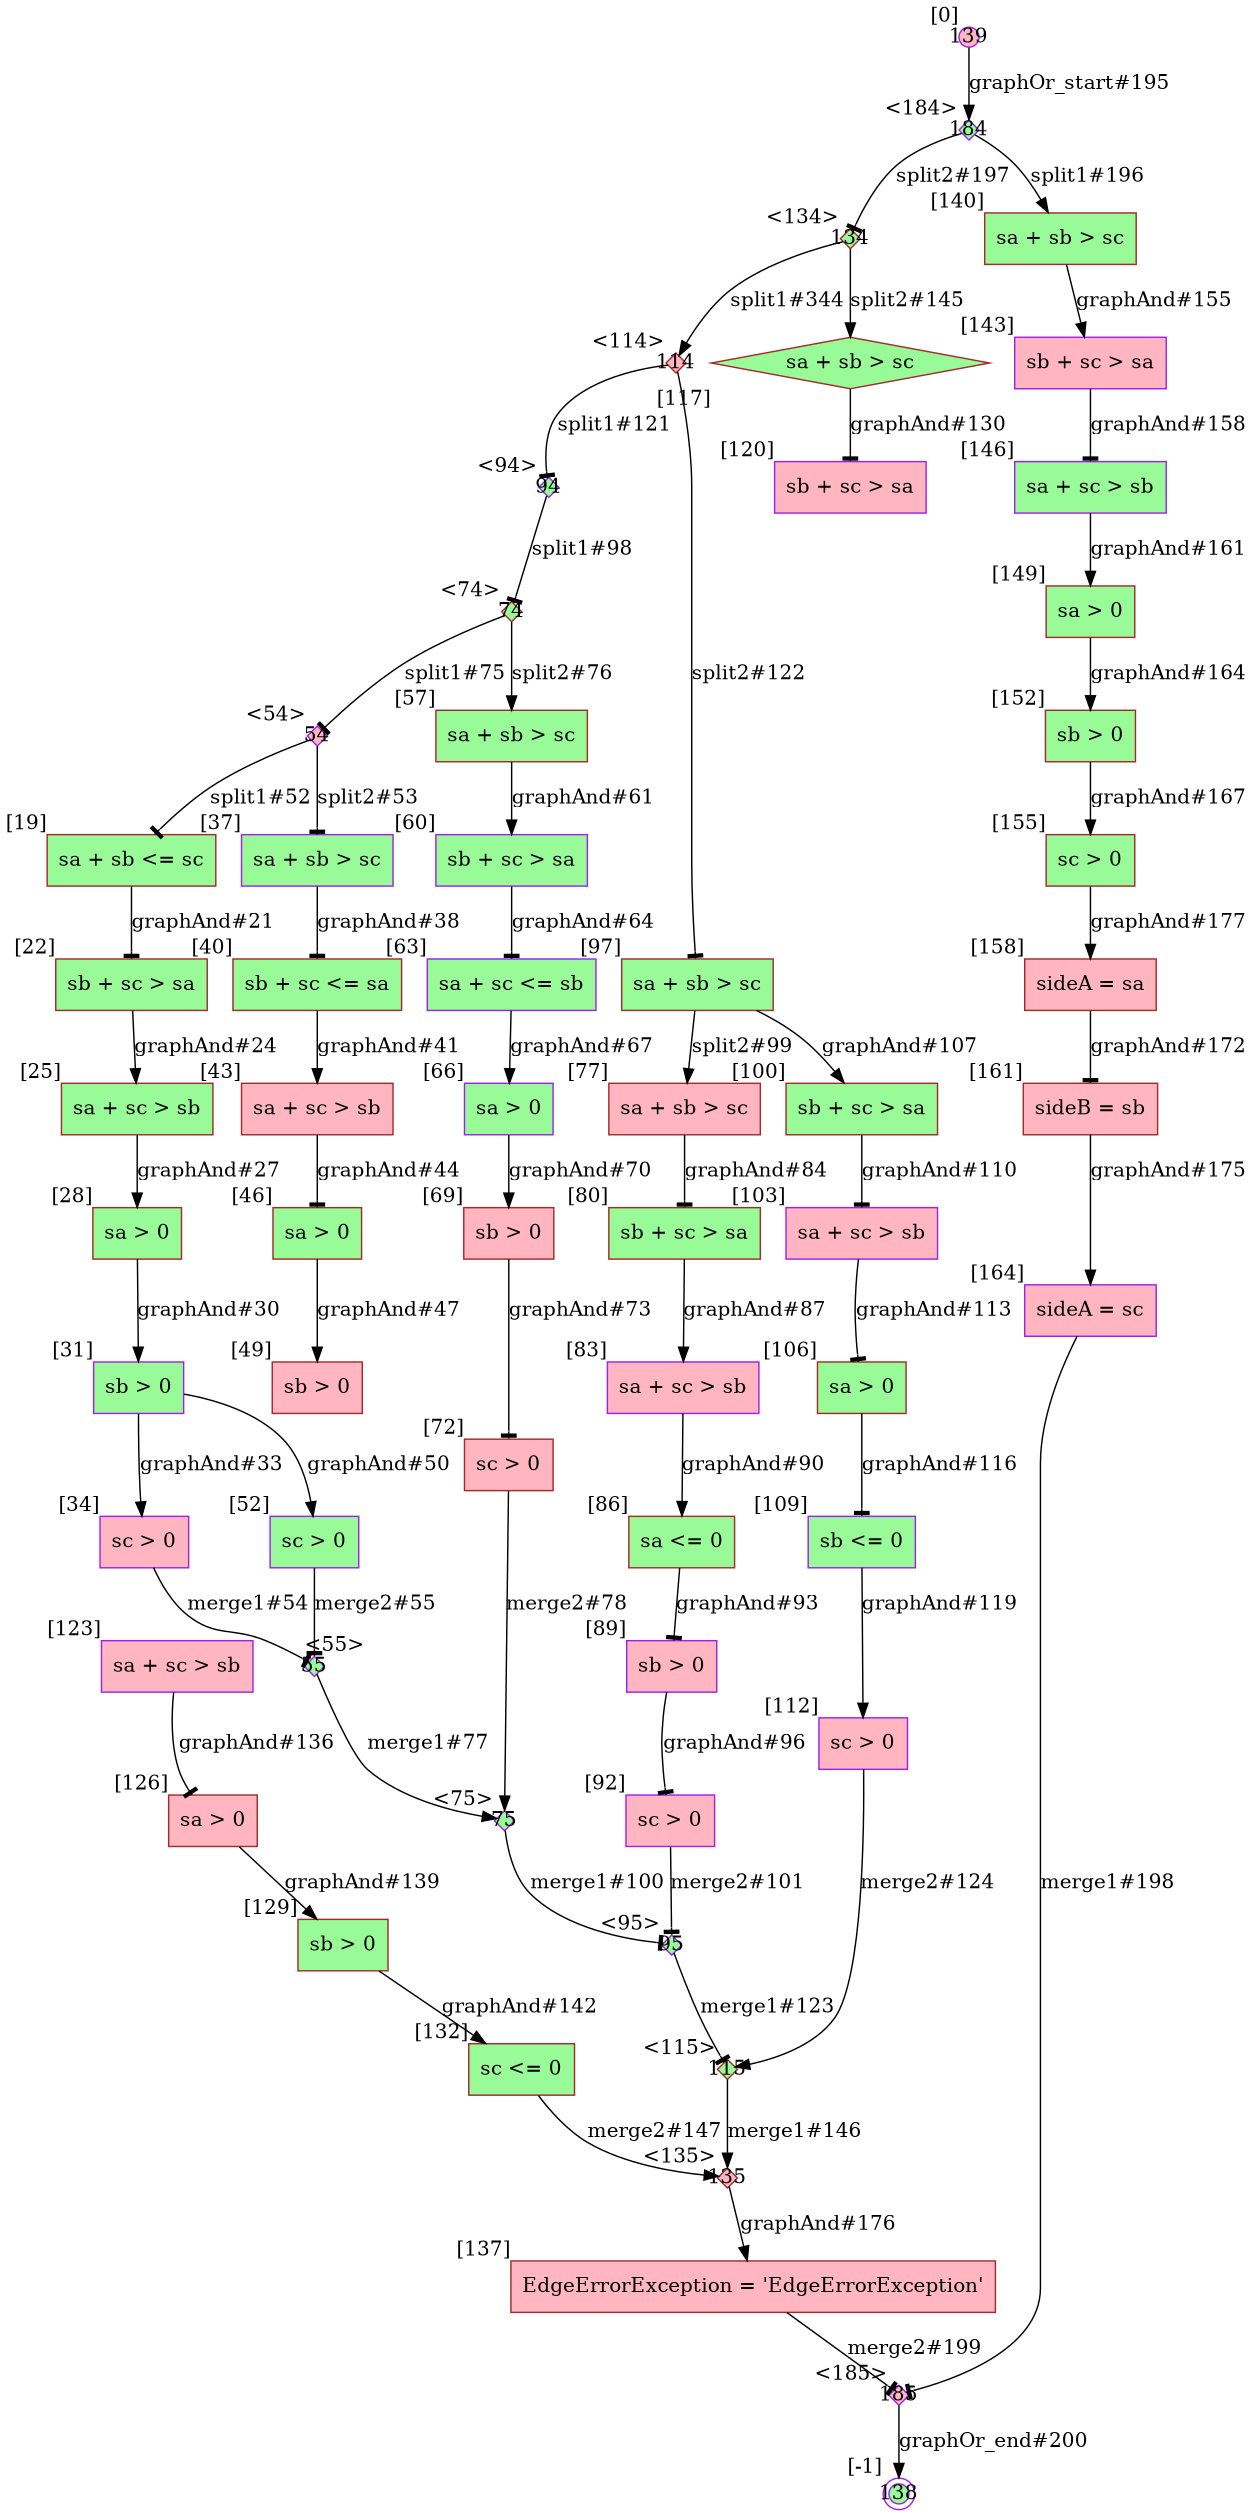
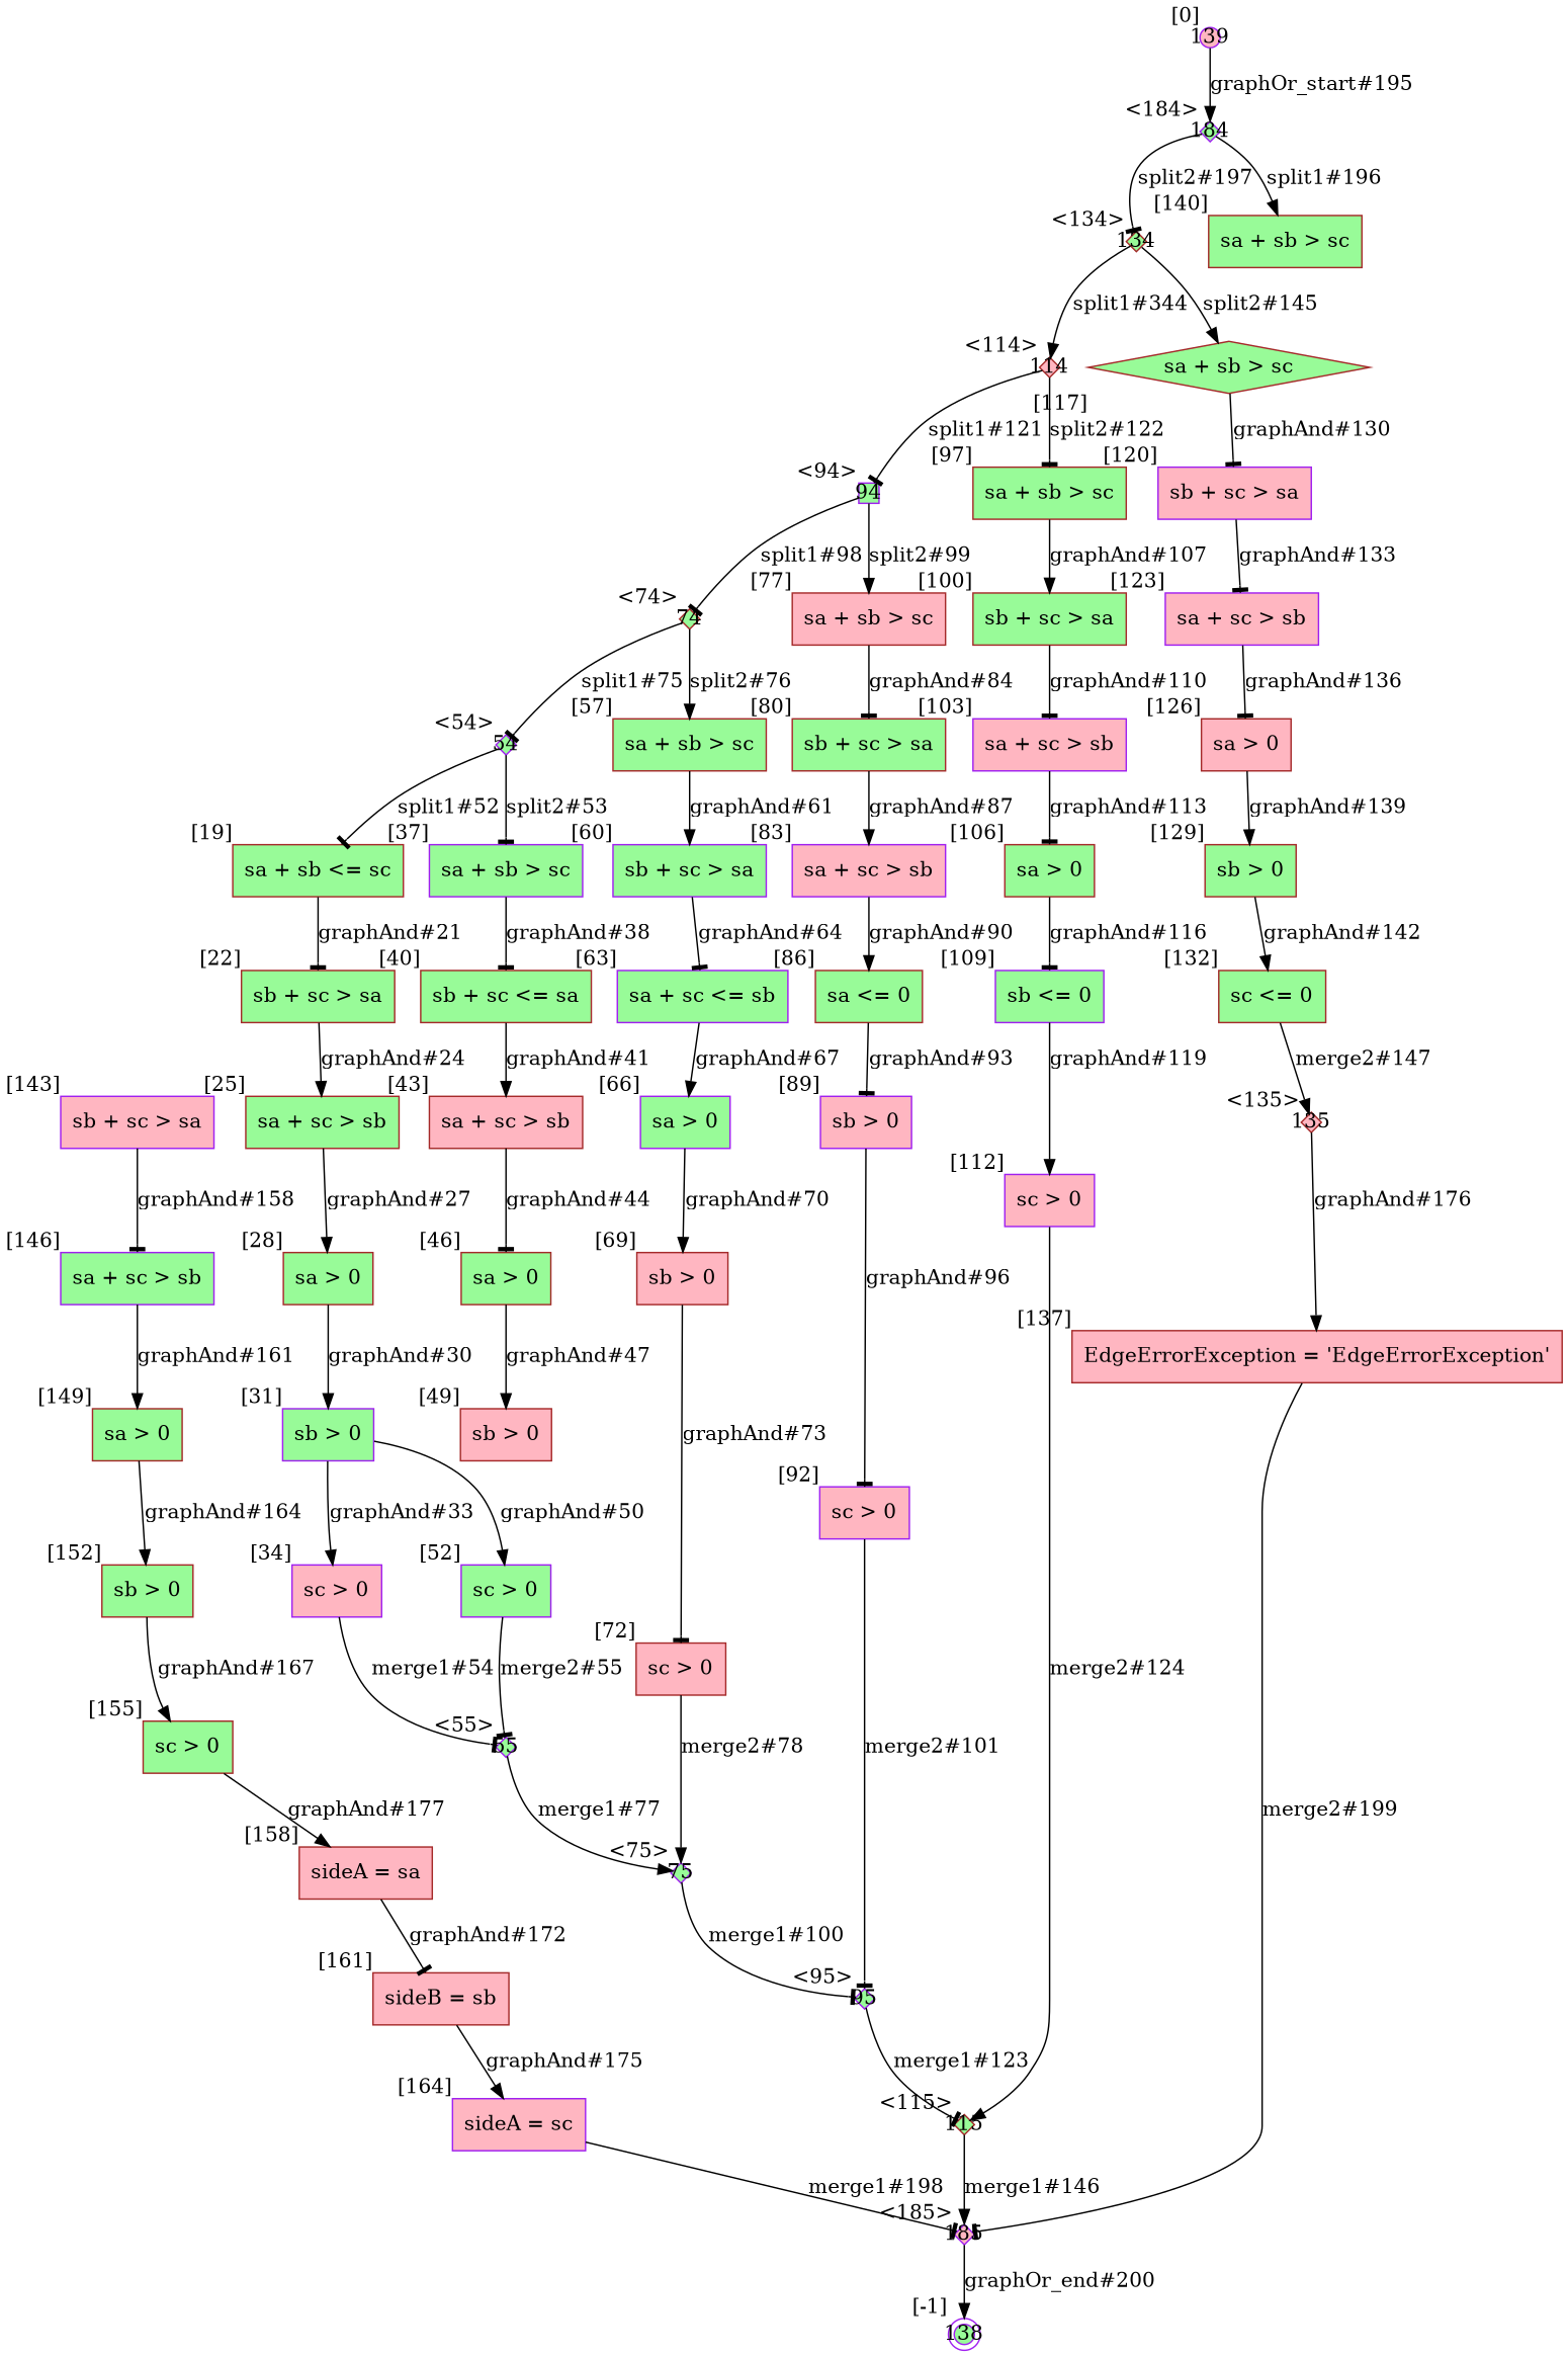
  digraph {
    node [color=brown fillcolor=palegreen shape=box style=filled]
    edge [arrowhead=normal]
    n1 [label="sb > 0" xlabel="[129]"]
    n2 [label="sc <= 0" xlabel="[132]"]
    135 [fillcolor=lightpink fixedsize=true height=.2 shape=diamond width=.2 xlabel="<135>"]
    n4 [fillcolor=lightpink label="EdgeErrorException = 'EdgeErrorException'" xlabel="[137]"]
    134 [fixedsize=true height=.2 shape=diamond width=.2 xlabel="<134>"]
    114 [fillcolor=lightpink fixedsize=true height=.2 shape=diamond width=.2 xlabel="<114>"]
    n7 [label="sa + sb > sc" shape=diamond xlabel="[117]"]
-   94 [color=purple fixedsize=true height=.2 shape=diamond width=.2 xlabel="<94>"]
+   94 [color=purple fixedsize=true height=.2 width=.2 xlabel="<94>"]
    n9 [label="sa + sb > sc" xlabel="[97]"]
    n10 [color=purple fillcolor=lightpink label="sb + sc > sa" xlabel="[120]"]
    185 [color=purple fillcolor=lightpink fixedsize=true height=.2 shape=diamond width=.2 xlabel="<185>"]
    138 [color=purple fixedsize=true height=.2 shape=doublecircle width=.2 xlabel="[-1]"]
    139 [color=purple fillcolor=lightpink fixedsize=true height=.2 shape=circle width=.2 xlabel="[0]"]
    184 [color=purple fixedsize=true height=.2 shape=diamond width=.2 xlabel="<184>"]
    n15 [label="sa + sb > sc" xlabel="[140]"]
    n16 [color=purple fillcolor=lightpink label="sb + sc > sa" xlabel="[143]"]
    n17 [color=purple label="sa + sc > sb" xlabel="[146]"]
    n18 [label="sa > 0" xlabel="[149]"]
    n19 [label="sb > 0" xlabel="[152]"]
    n20 [label="sa + sb <= sc" xlabel="[19]"]
    n21 [label="sb + sc > sa" xlabel="[22]"]
    n22 [label="sa + sc > sb" xlabel="[25]"]
    n23 [label="sc > 0" xlabel="[155]"]
    n24 [label="sa > 0" xlabel="[28]"]
    n25 [fillcolor=lightpink label="sideA = sa" xlabel="[158]"]
    n26 [color=purple label="sb > 0" xlabel="[31]"]
    n27 [fillcolor=lightpink label="sideB = sb" xlabel="[161]"]
    n28 [color=purple fillcolor=lightpink label="sc > 0" xlabel="[34]"]
    n29 [color=purple label="sc > 0" xlabel="[52]"]
    n30 [color=purple fillcolor=lightpink label="sideA = sc" xlabel="[164]"]
    55 [color=purple fixedsize=true height=.2 shape=diamond width=.2 xlabel="<55>"]
    75 [color=purple fixedsize=true height=.2 shape=diamond width=.2 xlabel="<75>"]
    n33 [color=purple label="sa + sb > sc" xlabel="[37]"]
    n34 [label="sb + sc <= sa" xlabel="[40]"]
    n35 [fillcolor=lightpink label="sa + sc > sb" xlabel="[43]"]
    n36 [label="sa > 0" xlabel="[46]"]
    n37 [fillcolor=lightpink label="sb > 0" xlabel="[49]"]
-   54 [color=purple fillcolor=lightpink fixedsize=true height=.2 shape=diamond width=.2 xlabel="<54>"]
+   54 [color=purple fixedsize=true height=.2 shape=diamond width=.2 xlabel="<54>"]
    95 [color=purple fixedsize=true height=.2 shape=diamond width=.2 xlabel="<95>"]
    n40 [label="sa + sb > sc" xlabel="[57]"]
    n41 [color=purple label="sb + sc > sa" xlabel="[60]"]
    n42 [color=purple label="sa + sc <= sb" xlabel="[63]"]
    n43 [color=purple label="sa > 0" xlabel="[66]"]
    n44 [fillcolor=lightpink label="sb > 0" xlabel="[69]"]
    n45 [fillcolor=lightpink label="sc > 0" xlabel="[72]"]
    74 [fixedsize=true height=.2 shape=diamond width=.2 xlabel="<74>"]
    115 [fixedsize=true height=.2 shape=diamond width=.2 xlabel="<115>"]
    n48 [fillcolor=lightpink label="sa + sb > sc" xlabel="[77]"]
    n49 [label="sb + sc > sa" xlabel="[80]"]
    n50 [color=purple fillcolor=lightpink label="sa + sc > sb" xlabel="[83]"]
    n51 [label="sa <= 0" xlabel="[86]"]
    n52 [color=purple fillcolor=lightpink label="sb > 0" xlabel="[89]"]
    n53 [color=purple fillcolor=lightpink label="sc > 0" xlabel="[92]"]
    n54 [label="sb + sc > sa" xlabel="[100]"]
    n55 [color=purple fillcolor=lightpink label="sa + sc > sb" xlabel="[103]"]
    n56 [label="sa > 0" xlabel="[106]"]
    n57 [color=purple label="sb <= 0" xlabel="[109]"]
    n58 [color=purple fillcolor=lightpink label="sc > 0" xlabel="[112]"]
    n59 [color=purple fillcolor=lightpink label="sa + sc > sb" xlabel="[123]"]
    n60 [fillcolor=lightpink label="sa > 0" xlabel="[126]"]
    n1 -> n2 [label="graphAnd#142"]
    n2 -> 135 [label="merge2#147"]
    135 -> n4 [label="graphAnd#176"]
    n4 -> 185 [arrowhead=tee label="merge2#199"]
    134 -> 114 [label="split1#344"]
    134 -> n7 [label="split2#145"]
    114 -> 94 [arrowhead=tee label="split1#121"]
    114 -> n9 [arrowhead=tee label="split2#122"]
    n7 -> n10 [arrowhead=tee label="graphAnd#130"]
    94 -> 74 [arrowhead=tee label="split1#98"]
-   n9 -> n48 [label="split2#99"]
+   94 -> n48 [label="split2#99"]
    n9 -> n54 [label="graphAnd#107"]
+   n10 -> n59 [arrowhead=tee label="graphAnd#133"]
    185 -> 138 [label="graphOr_end#200"]
    139 -> 184 [label="graphOr_start#195"]
    184 -> 134 [arrowhead=tee label="split2#197"]
    184 -> n15 [label="split1#196"]
-   n15 -> n16 [label="graphAnd#155"]
    n16 -> n17 [arrowhead=tee label="graphAnd#158"]
    n17 -> n18 [label="graphAnd#161"]
    n18 -> n19 [label="graphAnd#164"]
    n19 -> n23 [label="graphAnd#167"]
    n20 -> n21 [arrowhead=tee label="graphAnd#21"]
    n21 -> n22 [label="graphAnd#24"]
    n22 -> n24 [label="graphAnd#27"]
    n23 -> n25 [label="graphAnd#177"]
    n24 -> n26 [label="graphAnd#30"]
    n25 -> n27 [arrowhead=tee label="graphAnd#172"]
    n26 -> n28 [label="graphAnd#33"]
    n26 -> n29 [label="graphAnd#50"]
    n27 -> n30 [label="graphAnd#175"]
    n28 -> 55 [arrowhead=tee label="merge1#54"]
    n29 -> 55 [arrowhead=tee label="merge2#55"]
    n30 -> 185 [arrowhead=tee label="merge1#198"]
    55 -> 75 [label="merge1#77"]
    75 -> 95 [arrowhead=tee label="merge1#100"]
    n33 -> n34 [arrowhead=tee label="graphAnd#38"]
    n34 -> n35 [label="graphAnd#41"]
    n35 -> n36 [arrowhead=tee label="graphAnd#44"]
    n36 -> n37 [label="graphAnd#47"]
    54 -> n20 [arrowhead=tee label="split1#52"]
    54 -> n33 [arrowhead=tee label="split2#53"]
    95 -> 115 [arrowhead=tee label="merge1#123"]
    n40 -> n41 [label="graphAnd#61"]
    n41 -> n42 [arrowhead=tee label="graphAnd#64"]
    n42 -> n43 [label="graphAnd#67"]
    n43 -> n44 [label="graphAnd#70"]
    n44 -> n45 [arrowhead=tee label="graphAnd#73"]
    n45 -> 75 [label="merge2#78"]
    74 -> 54 [arrowhead=tee label="split1#75"]
    74 -> n40 [label="split2#76"]
-   115 -> 135 [label="merge1#146"]
+   115 -> 185 [label="merge1#146"]
    n48 -> n49 [arrowhead=tee label="graphAnd#84"]
    n49 -> n50 [label="graphAnd#87"]
    n50 -> n51 [label="graphAnd#90"]
    n51 -> n52 [arrowhead=tee label="graphAnd#93"]
    n52 -> n53 [arrowhead=tee label="graphAnd#96"]
    n53 -> 95 [arrowhead=tee label="merge2#101"]
    n54 -> n55 [arrowhead=tee label="graphAnd#110"]
    n55 -> n56 [arrowhead=tee label="graphAnd#113"]
    n56 -> n57 [arrowhead=tee label="graphAnd#116"]
    n57 -> n58 [label="graphAnd#119"]
    n58 -> 115 [label="merge2#124"]
    n59 -> n60 [arrowhead=tee label="graphAnd#136"]
    n60 -> n1 [label="graphAnd#139"]
  }
